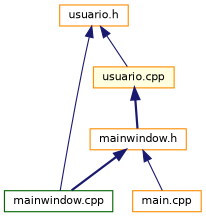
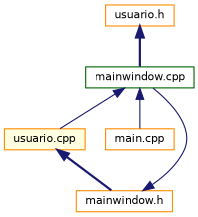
  digraph {
    node [color=darkorange fillcolor=white fontname=Helvetica fontsize=10 shape=record style=filled]
    edge [color=midnightblue dir=back fontname=Helvetica fontsize=10 labelfontname=Helvetica labelfontsize=10 style=solid]
    n1 [fontcolor=black height=0.2 label="usuario.h" width=0.4]
    n2 [color=darkgreen height=0.2 label="mainwindow.cpp" width=0.4]
    n3 [fillcolor=lightyellow height=0.2 label="usuario.cpp" width=0.4]
    n4 [height=0.2 label="mainwindow.h" width=0.4]
    n5 [height=0.2 label="main.cpp" width=0.4]
-   n1 -> n2
-   n1 -> n3
+   n1 -> n2 [style=bold]
+   n2 -> n3
    n3 -> n4 [style=bold]
-   n4 -> n2 [style=bold]
-   n4 -> n5
+   n4 -> n2
+   n2 -> n5
  }
